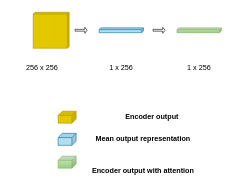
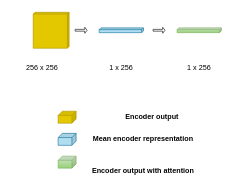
  <mxCell id="0" />
  <mxCell id="1" parent="0" />
  <mxCell id="2" value="" style="shape=cube;whiteSpace=wrap;html=1;boundedLbl=1;backgroundOutline=1;darkOpacity=0.05;darkOpacity2=0.1;size=3;direction=east;flipH=1;fillColor=#e3c800;strokeColor=#B09500;fontColor=#000000;" vertex="1" parent="1"><mxGeometry x="54.5" y="20" width="60" height="60" as="geometry" /></mxCell>
  <mxCell id="3" value="256 x 256" style="text;html=1;strokeColor=none;fillColor=none;align=center;verticalAlign=middle;whiteSpace=wrap;rounded=0;" vertex="1" parent="1"><mxGeometry x="20" y="100" width="99" height="24" as="geometry" /></mxCell>
  <mxCell id="4" value="" style="shape=singleArrow;whiteSpace=wrap;html=1;" vertex="1" parent="1"><mxGeometry x="124.5" y="45" width="20" height="10" as="geometry" /></mxCell>
  <mxCell id="5" value="" style="shape=cube;whiteSpace=wrap;html=1;boundedLbl=1;backgroundOutline=1;darkOpacity=0.05;darkOpacity2=0.1;size=3;direction=east;flipH=1;fillColor=#b1ddf0;strokeColor=#10739e;" vertex="1" parent="1"><mxGeometry x="164.5" y="46" width="74" height="8" as="geometry" /></mxCell>
  <mxCell id="6" value="1 x 256" style="text;html=1;strokeColor=none;fillColor=none;align=center;verticalAlign=middle;whiteSpace=wrap;rounded=0;" vertex="1" parent="1"><mxGeometry x="152" y="100" width="99" height="24" as="geometry" /></mxCell>
  <mxCell id="7" value="" style="shape=singleArrow;whiteSpace=wrap;html=1;" vertex="1" parent="1"><mxGeometry x="254.5" y="45" width="20" height="10" as="geometry" /></mxCell>
  <mxCell id="8" value="1 x 256" style="text;html=1;strokeColor=none;fillColor=none;align=center;verticalAlign=middle;whiteSpace=wrap;rounded=0;" vertex="1" parent="1"><mxGeometry x="282" y="100" width="99" height="24" as="geometry" /></mxCell>
  <mxCell id="9" value="" style="shape=cube;whiteSpace=wrap;html=1;boundedLbl=1;backgroundOutline=1;darkOpacity=0.05;darkOpacity2=0.1;size=3;direction=east;flipH=1;fillColor=#d5e8d4;strokeColor=#82b366;gradientColor=#97d077;" vertex="1" parent="1"><mxGeometry x="294.5" y="46" width="74" height="8" as="geometry" /></mxCell>
  <mxCell id="10" value="" style="shape=cube;whiteSpace=wrap;html=1;boundedLbl=1;backgroundOutline=1;darkOpacity=0.05;darkOpacity2=0.1;size=7;direction=east;flipH=1;fillColor=#d5e8d4;strokeColor=#82b366;gradientColor=#97d077;" vertex="1" parent="1"><mxGeometry x="96.12" y="260" width="30" height="20" as="geometry" /></mxCell>
  <mxCell id="11" value="" style="shape=cube;whiteSpace=wrap;html=1;boundedLbl=1;backgroundOutline=1;darkOpacity=0.05;darkOpacity2=0.1;size=7;direction=east;flipH=1;fillColor=#e3c800;strokeColor=#B09500;fontColor=#000000;" vertex="1" parent="1"><mxGeometry x="96.12" y="185" width="30" height="20" as="geometry" /></mxCell>
  <mxCell id="12" value="" style="shape=cube;whiteSpace=wrap;html=1;boundedLbl=1;backgroundOutline=1;darkOpacity=0.05;darkOpacity2=0.1;size=7;direction=east;flipH=1;fillColor=#b1ddf0;strokeColor=#10739e;" vertex="1" parent="1"><mxGeometry x="96.12" y="222" width="30" height="20" as="geometry" /></mxCell>
  <mxCell id="13" value="&lt;b&gt;Encoder output&lt;/b&gt;" style="text;html=1;strokeColor=none;fillColor=none;align=center;verticalAlign=middle;whiteSpace=wrap;rounded=0;" vertex="1" parent="1"><mxGeometry x="182" y="180" width="141.5" height="30" as="geometry" /></mxCell>
- <mxCell id="14" value="&lt;b&gt;Mean output representation&lt;/b&gt;" style="text;html=1;strokeColor=none;fillColor=none;align=center;verticalAlign=middle;whiteSpace=wrap;rounded=0;" vertex="1" parent="1"><mxGeometry x="123" y="218.5" width="230" height="27" as="geometry" /></mxCell>
+ <mxCell id="14" value="&lt;b&gt;Mean encoder representation&lt;/b&gt;" style="text;html=1;strokeColor=none;fillColor=none;align=center;verticalAlign=middle;whiteSpace=wrap;rounded=0;" vertex="1" parent="1"><mxGeometry x="123" y="218.5" width="230" height="27" as="geometry" /></mxCell>
  <mxCell id="15" value="&lt;b&gt;Encoder output with attention&lt;/b&gt;" style="text;html=1;strokeColor=none;fillColor=none;align=center;verticalAlign=middle;whiteSpace=wrap;rounded=0;" vertex="1" parent="1"><mxGeometry x="139.87" y="270" width="196.25" height="30" as="geometry" /></mxCell>
